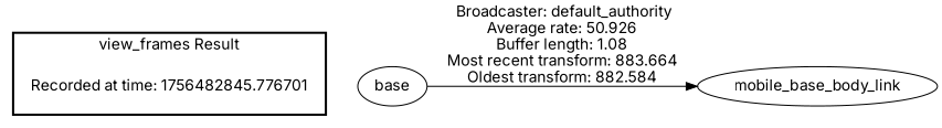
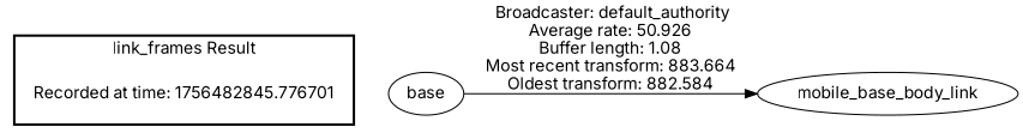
  digraph {
    fontname=Inter
    rankdir=LR
    node [fontname=Inter]
    edge [fontname=Inter]
    "Recorded at time: 1756482845.776701" [shape=plaintext]
    n2 [label=base]
    mobile_base_body_link
    subgraph cluster_1 {
      color=black
-     label="view_frames Result"
+     label="link_frames Result"
      style=bold
      "Recorded at time: 1756482845.776701"
    }
    "Recorded at time: 1756482845.776701" -> n2 [style=invis]
    n2 -> mobile_base_body_link [label=" Broadcaster: default_authority\nAverage rate: 50.926\nBuffer length: 1.08\nMost recent transform: 883.664\nOldest transform: 882.584\n"]
  }
